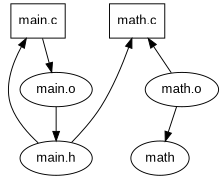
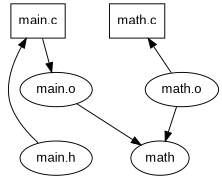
  digraph {
    fontname="Liberation Sans"
    node [fontname="Liberation Sans" shape=ellipse]
    edge [fontname="Liberation Sans"]
    n1 [label="main.c" shape=box]
    n2 [label="math.c" shape=box]
    n3 [label="main.o"]
    n4 [label="math.o"]
    n5 [label=math]
    n6 [label="main.h"]
    subgraph sub_1 {
      rank=same
      n1
      n2
    }
    subgraph sub_2 {
      rank=same
      n3
      n4
    }
    n1 -> n3
-   n3 -> n6
+   n3 -> n5
    n4 -> n2
    n4 -> n5
    n6 -> n1
-   n6 -> n2
  }
